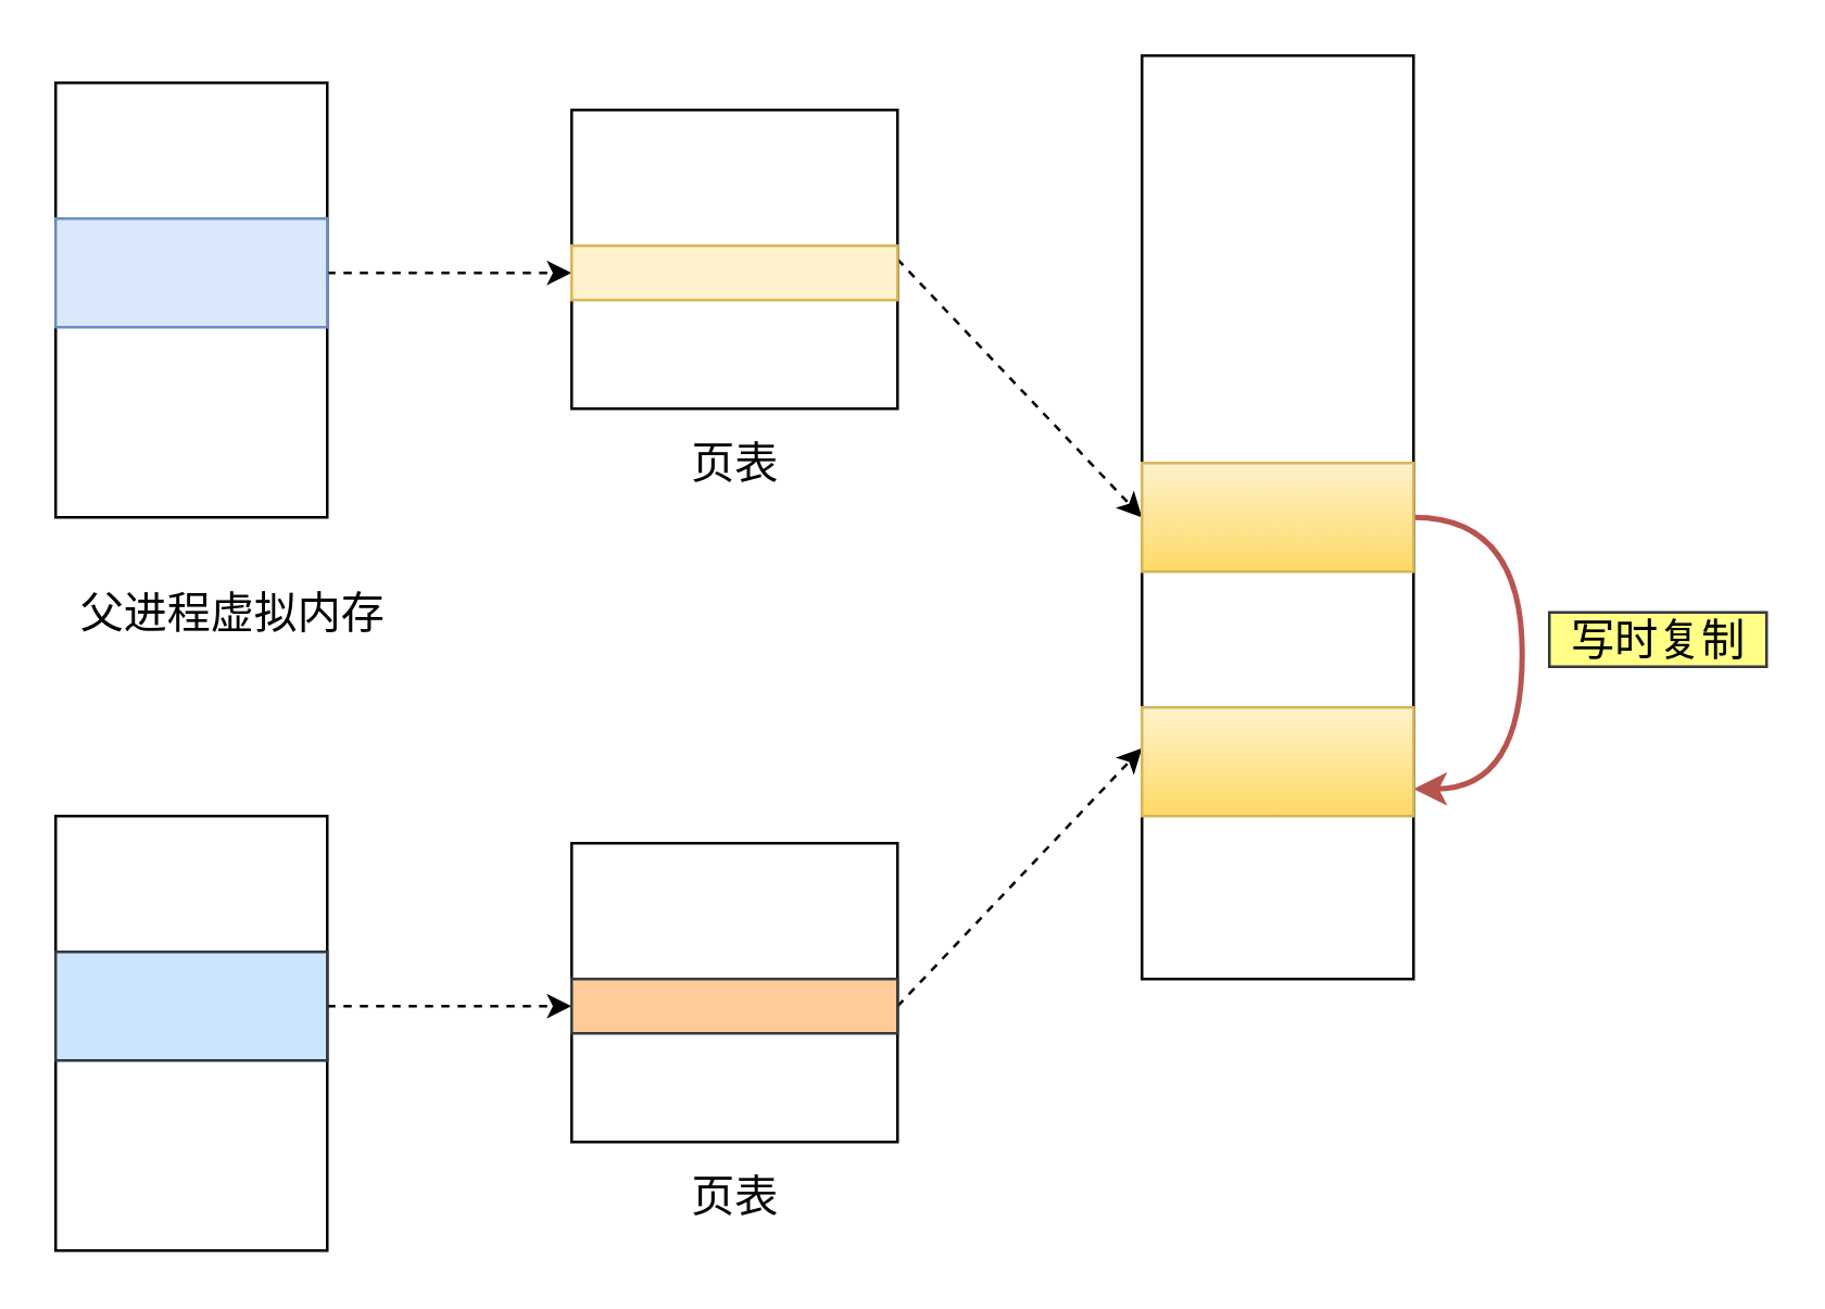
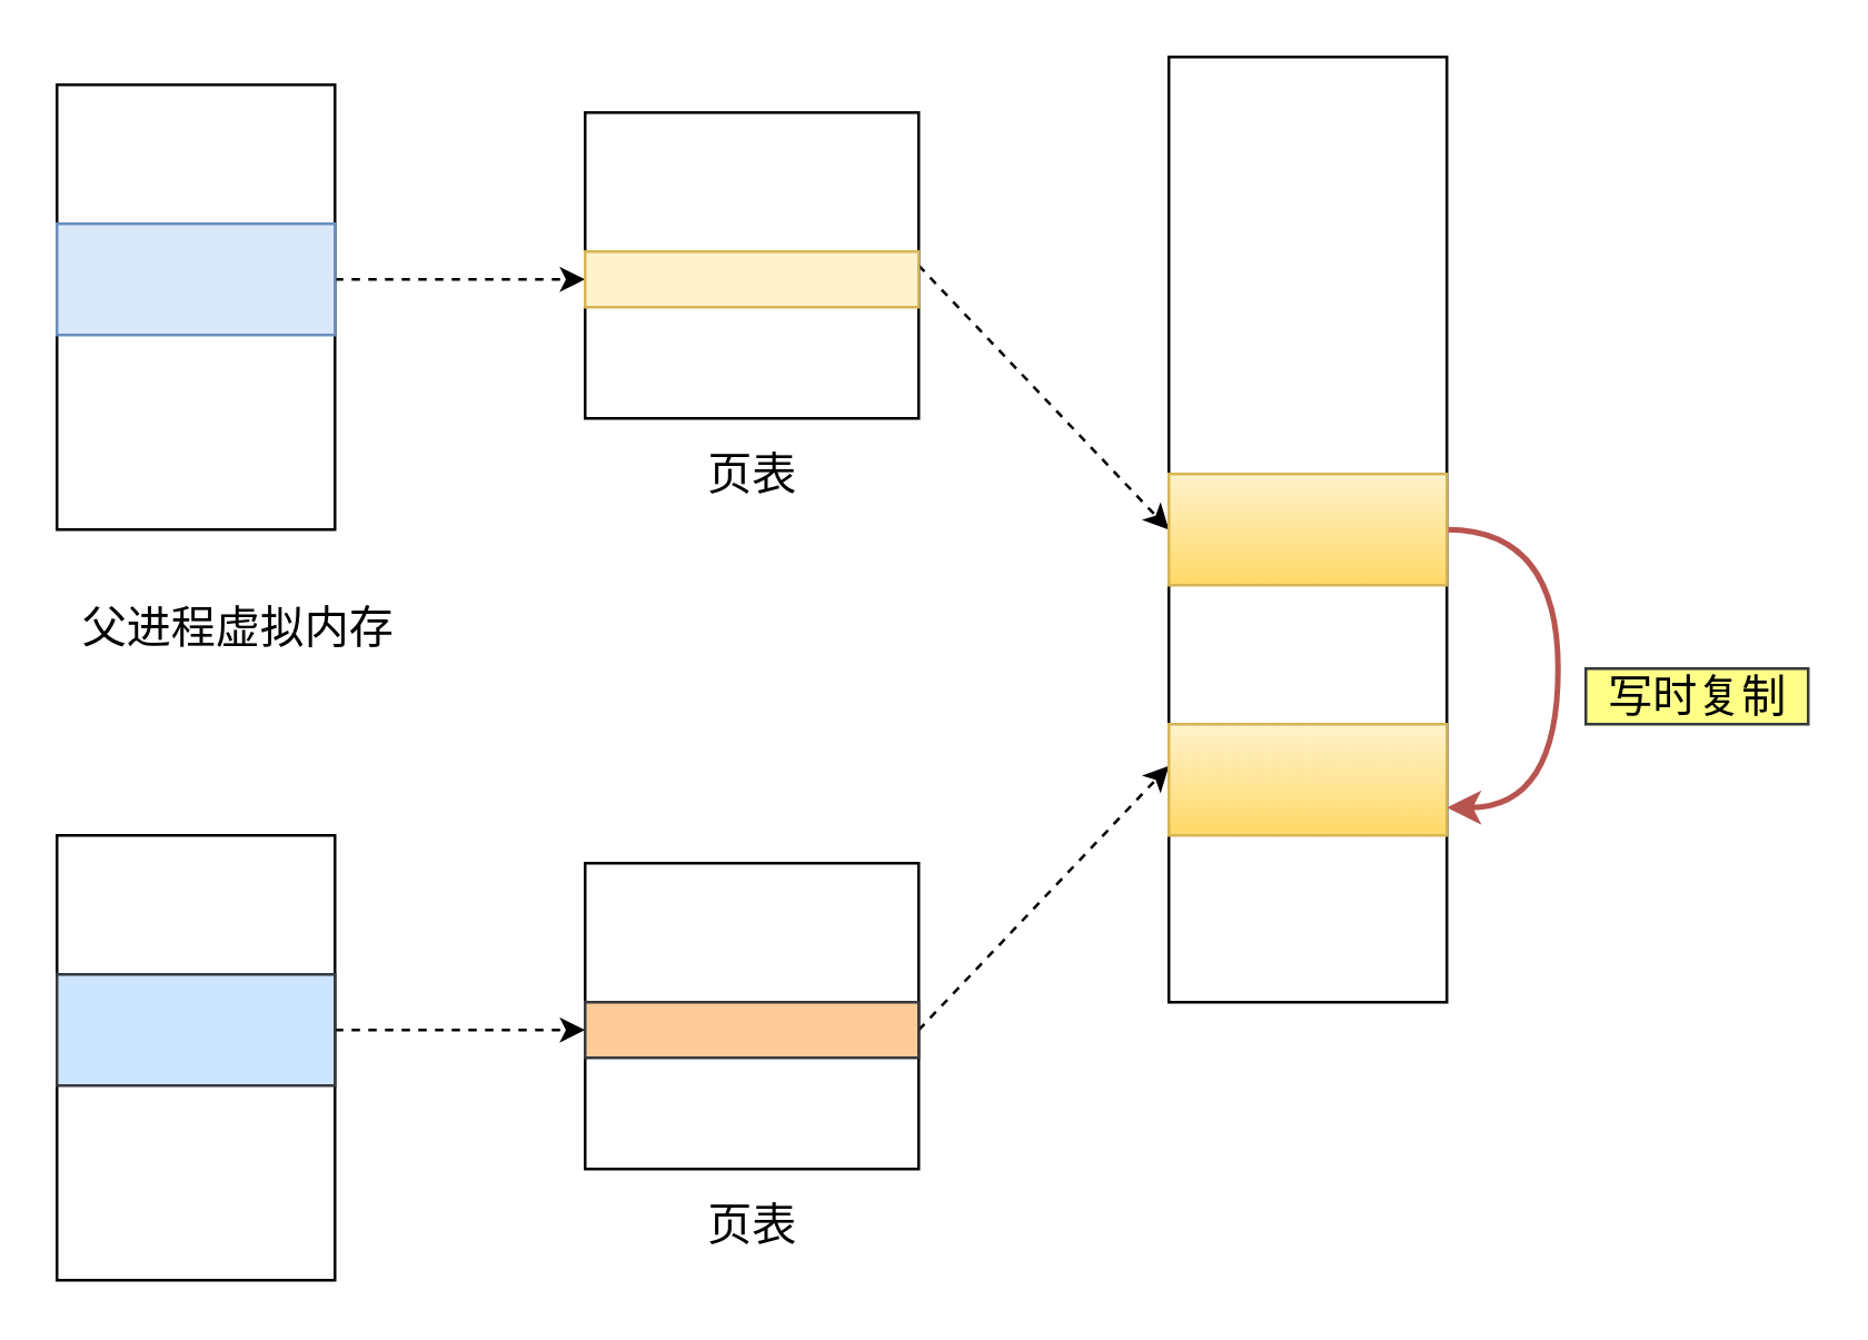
  <mxCell id="0" />
  <mxCell id="1" parent="0" />
  <mxCell id="2" value="" style="rounded=0;whiteSpace=wrap;html=1;fontSize=16;" vertex="1" parent="1"><mxGeometry x="210" y="40" width="120" height="110" as="geometry" /></mxCell>
  <mxCell id="3" value="" style="rounded=0;whiteSpace=wrap;html=1;fontSize=16;" vertex="1" parent="1"><mxGeometry x="20" y="30" width="100" height="160" as="geometry" /></mxCell>
  <mxCell id="4" style="rounded=0;orthogonalLoop=1;jettySize=auto;html=1;entryX=0;entryY=0.5;entryDx=0;entryDy=0;dashed=1;fontSize=16;" edge="1" parent="1" source="5" target="9"><mxGeometry relative="1" as="geometry" /></mxCell>
  <mxCell id="5" value="" style="rounded=0;whiteSpace=wrap;html=1;fontSize=16;strokeColor=#6c8ebf;fillColor=#dae8fc;" vertex="1" parent="1"><mxGeometry x="20" y="80" width="100" height="40" as="geometry" /></mxCell>
  <mxCell id="6" value="父进程虚拟内存" style="text;html=1;align=center;verticalAlign=middle;resizable=0;points=[];autosize=1;strokeColor=none;fontSize=16;" vertex="1" parent="1"><mxGeometry x="20" y="215" width="130" height="20" as="geometry" /></mxCell>
  <mxCell id="7" value="页表" style="text;html=1;align=center;verticalAlign=middle;resizable=0;points=[];autosize=1;strokeColor=none;fontSize=16;" vertex="1" parent="1"><mxGeometry x="245" y="160" width="50" height="20" as="geometry" /></mxCell>
  <mxCell id="8" style="rounded=0;orthogonalLoop=1;jettySize=auto;html=1;entryX=0;entryY=0.5;entryDx=0;entryDy=0;exitX=1;exitY=0.25;exitDx=0;exitDy=0;dashed=1;fontSize=16;" edge="1" parent="1" source="9" target="12"><mxGeometry relative="1" as="geometry" /></mxCell>
  <mxCell id="9" value="" style="rounded=0;whiteSpace=wrap;html=1;fontSize=16;fillColor=#fff2cc;strokeColor=#d6b656;" vertex="1" parent="1"><mxGeometry x="210" y="90" width="120" height="20" as="geometry" /></mxCell>
  <mxCell id="10" value="" style="rounded=0;whiteSpace=wrap;html=1;fontSize=16;" vertex="1" parent="1"><mxGeometry x="420" y="20" width="100" height="340" as="geometry" /></mxCell>
  <mxCell id="11" style="edgeStyle=orthogonalEdgeStyle;rounded=0;orthogonalLoop=1;jettySize=auto;html=1;entryX=1;entryY=0.75;entryDx=0;entryDy=0;fontSize=16;exitX=1;exitY=0.5;exitDx=0;exitDy=0;curved=1;strokeWidth=2;fillColor=#f8cecc;strokeColor=#b85450;" edge="1" parent="1" source="12" target="21"><mxGeometry relative="1" as="geometry"><Array as="points"><mxPoint x="560" y="190" /><mxPoint x="560" y="290" /></Array></mxGeometry></mxCell>
  <mxCell id="12" value="" style="rounded=0;whiteSpace=wrap;html=1;fontSize=16;fillColor=#fff2cc;strokeColor=#d6b656;gradientColor=#ffd966;" vertex="1" parent="1"><mxGeometry x="420" y="170" width="100" height="40" as="geometry" /></mxCell>
  <mxCell id="13" value="" style="rounded=0;whiteSpace=wrap;html=1;fontSize=16;" vertex="1" parent="1"><mxGeometry x="210" y="310" width="120" height="110" as="geometry" /></mxCell>
  <mxCell id="14" value="" style="rounded=0;whiteSpace=wrap;html=1;fontSize=16;" vertex="1" parent="1"><mxGeometry x="20" y="300" width="100" height="160" as="geometry" /></mxCell>
  <mxCell id="15" style="rounded=0;orthogonalLoop=1;jettySize=auto;html=1;entryX=0;entryY=0.5;entryDx=0;entryDy=0;dashed=1;fontSize=16;" edge="1" parent="1" source="16" target="19"><mxGeometry relative="1" as="geometry" /></mxCell>
  <mxCell id="16" value="" style="rounded=0;whiteSpace=wrap;html=1;fontSize=16;strokeColor=#36393d;fillColor=#cce5ff;" vertex="1" parent="1"><mxGeometry x="20" y="350" width="100" height="40" as="geometry" /></mxCell>
  <mxCell id="17" value="页表" style="text;html=1;align=center;verticalAlign=middle;resizable=0;points=[];autosize=1;strokeColor=none;fontSize=16;" vertex="1" parent="1"><mxGeometry x="245" y="430" width="50" height="20" as="geometry" /></mxCell>
  <mxCell id="18" style="edgeStyle=none;rounded=0;orthogonalLoop=1;jettySize=auto;html=1;entryX=0;entryY=0.75;entryDx=0;entryDy=0;exitX=1;exitY=0.5;exitDx=0;exitDy=0;dashed=1;fontSize=16;" edge="1" parent="1" source="19" target="10"><mxGeometry relative="1" as="geometry" /></mxCell>
  <mxCell id="19" value="" style="rounded=0;whiteSpace=wrap;html=1;fontSize=16;fillColor=#ffcc99;strokeColor=#36393d;" vertex="1" parent="1"><mxGeometry x="210" y="360" width="120" height="20" as="geometry" /></mxCell>
- <mxCell id="20" value="写时复制" style="text;html=1;align=center;verticalAlign=middle;resizable=0;points=[];autosize=1;strokeColor=#36393d;fontSize=16;fillColor=#ffff88;" vertex="1" parent="1"><mxGeometry x="570" y="225" width="80" height="20" as="geometry" /></mxCell>
+ <mxCell id="20" value="写时复制" style="text;html=1;align=center;verticalAlign=middle;resizable=0;points=[];autosize=1;strokeColor=#36393d;fontSize=16;fillColor=#ffff88;" vertex="1" parent="1"><mxGeometry x="570" y="240" width="80" height="20" as="geometry" /></mxCell>
  <mxCell id="21" value="" style="rounded=0;whiteSpace=wrap;html=1;fontSize=16;fillColor=#fff2cc;strokeColor=#d6b656;gradientColor=#ffd966;" vertex="1" parent="1"><mxGeometry x="420" y="260" width="100" height="40" as="geometry" /></mxCell>
